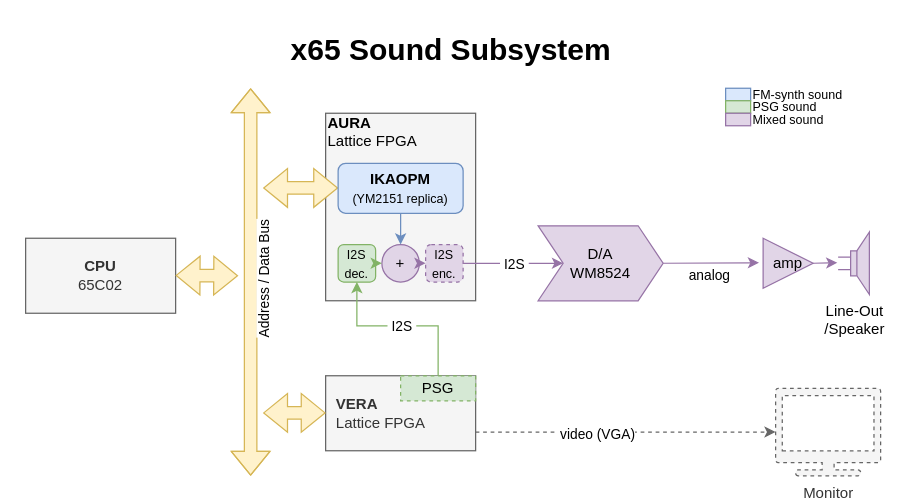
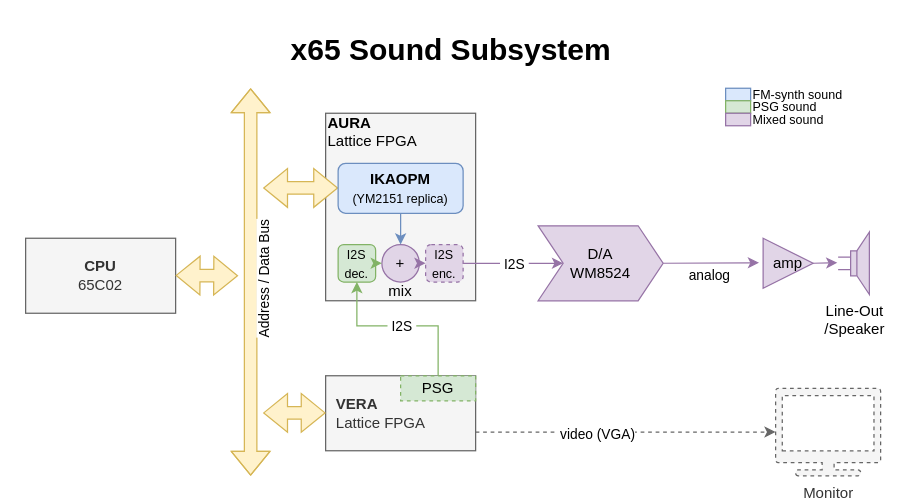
  <mxCell id="0" />
  <mxCell id="1" parent="0" />
  <mxCell id="2" value="" style="rounded=0;whiteSpace=wrap;html=1;align=left;fillColor=#f5f5f5;fontColor=#333333;strokeColor=#666666;" parent="1" vertex="1"><mxGeometry x="260" y="90" width="120" height="150" as="geometry" /></mxCell>
  <mxCell id="3" value="&amp;nbsp; &lt;b&gt;VERA&lt;/b&gt;&lt;br&gt;&amp;nbsp; Lattice FPGA" style="rounded=0;whiteSpace=wrap;html=1;align=left;fillColor=#f5f5f5;fontColor=#333333;strokeColor=#666666;" parent="1" vertex="1"><mxGeometry x="260" y="300" width="120" height="60" as="geometry" /></mxCell>
  <mxCell id="4" value="PSG" style="rounded=0;whiteSpace=wrap;html=1;fillColor=#d5e8d4;strokeColor=#82b366;dashed=1;" parent="1" vertex="1"><mxGeometry x="320" y="300" width="60" height="20" as="geometry" /></mxCell>
  <mxCell id="5" value="" style="endArrow=classic;html=1;rounded=0;exitX=1;exitY=0.75;exitDx=0;exitDy=0;fillColor=#f5f5f5;strokeColor=#666666;dashed=1;" parent="1" source="3" target="15" edge="1"><mxGeometry width="50" height="50" relative="1" as="geometry"><mxPoint x="390" y="390" as="sourcePoint" /><mxPoint x="640" y="340" as="targetPoint" /></mxGeometry></mxCell>
  <mxCell id="6" value="&amp;nbsp;video (VGA)" style="edgeLabel;html=1;align=center;verticalAlign=middle;resizable=0;points=[];" parent="5" vertex="1" connectable="0"><mxGeometry x="-0.21" y="-1" relative="1" as="geometry"><mxPoint as="offset" /></mxGeometry></mxCell>
  <mxCell id="7" value="D/A&lt;br&gt;WM8524" style="shape=step;perimeter=stepPerimeter;whiteSpace=wrap;html=1;fixedSize=1;size=20;fillColor=#e1d5e7;strokeColor=#9673a6;" parent="1" vertex="1"><mxGeometry x="430" y="180" width="100" height="60" as="geometry" /></mxCell>
  <mxCell id="8" value="" style="endArrow=classic;html=1;rounded=0;exitX=0.5;exitY=0;exitDx=0;exitDy=0;fillColor=#d5e8d4;strokeColor=#82b366;" parent="1" source="4" target="26" edge="1"><mxGeometry width="50" height="50" relative="1" as="geometry"><mxPoint x="320" y="280" as="sourcePoint" /><mxPoint x="350" y="200" as="targetPoint" /><Array as="points"><mxPoint x="350" y="260" /><mxPoint x="285" y="260" /></Array></mxGeometry></mxCell>
  <mxCell id="9" value="&amp;nbsp;I2S&amp;nbsp;" style="edgeLabel;html=1;align=center;verticalAlign=middle;resizable=0;points=[];" parent="8" vertex="1" connectable="0"><mxGeometry x="-0.356" relative="1" as="geometry"><mxPoint x="-25" as="offset" /></mxGeometry></mxCell>
  <mxCell id="10" value="+" style="ellipse;whiteSpace=wrap;html=1;aspect=fixed;fillColor=#e1d5e7;strokeColor=#9673a6;" parent="1" vertex="1"><mxGeometry x="305" y="195" width="30" height="30" as="geometry" /></mxCell>
  <mxCell id="11" value="" style="endArrow=classic;html=1;rounded=0;exitX=1;exitY=0.5;exitDx=0;exitDy=0;fillColor=#e1d5e7;strokeColor=#9673a6;entryX=-0.082;entryY=0.489;entryDx=0;entryDy=0;entryPerimeter=0;" parent="1" source="7" target="13" edge="1"><mxGeometry width="50" height="50" relative="1" as="geometry"><mxPoint x="440" y="270" as="sourcePoint" /><mxPoint x="540" y="230" as="targetPoint" /><Array as="points" /></mxGeometry></mxCell>
  <mxCell id="12" value="&amp;nbsp;analog&amp;nbsp;" style="edgeLabel;html=1;align=center;verticalAlign=middle;resizable=0;points=[];" parent="11" vertex="1" connectable="0"><mxGeometry x="-0.448" y="-1" relative="1" as="geometry"><mxPoint x="15" y="9" as="offset" /></mxGeometry></mxCell>
  <mxCell id="13" value="amp" style="triangle;whiteSpace=wrap;html=1;fillColor=#e1d5e7;strokeColor=#9673a6;" parent="1" vertex="1"><mxGeometry x="610" y="190" width="40" height="40" as="geometry" /></mxCell>
  <mxCell id="14" value="Line-Out &lt;br&gt;/Speaker" style="pointerEvents=1;verticalLabelPosition=bottom;shadow=0;dashed=0;align=center;html=1;verticalAlign=top;shape=mxgraph.electrical.electro-mechanical.loudspeaker;fillColor=#e1d5e7;strokeColor=#9673a6;" parent="1" vertex="1"><mxGeometry x="670" y="185" width="25" height="50" as="geometry" /></mxCell>
  <mxCell id="15" value="Monitor" style="sketch=0;pointerEvents=1;shadow=0;dashed=1;html=1;strokeColor=#666666;fillColor=#f5f5f5;labelPosition=center;verticalLabelPosition=bottom;verticalAlign=top;outlineConnect=0;align=center;shape=mxgraph.office.devices.tv;fontColor=#333333;" parent="1" vertex="1"><mxGeometry x="620" y="310" width="84" height="70" as="geometry" /></mxCell>
  <mxCell id="16" value="" style="endArrow=classic;html=1;rounded=0;exitX=1;exitY=0.5;exitDx=0;exitDy=0;entryX=-0.025;entryY=0.492;entryDx=0;entryDy=0;entryPerimeter=0;fillColor=#e1d5e7;strokeColor=#9673a6;" parent="1" source="13" target="14" edge="1"><mxGeometry width="50" height="50" relative="1" as="geometry"><mxPoint x="590" y="380" as="sourcePoint" /><mxPoint x="640" y="330" as="targetPoint" /></mxGeometry></mxCell>
  <mxCell id="17" value="&lt;b&gt;CPU&lt;/b&gt;&lt;br&gt;65C02" style="rounded=0;whiteSpace=wrap;html=1;fillColor=#f5f5f5;fontColor=#333333;strokeColor=#666666;" parent="1" vertex="1"><mxGeometry x="20" y="190" width="120" height="60" as="geometry" /></mxCell>
  <mxCell id="18" value="" style="shape=flexArrow;endArrow=classic;startArrow=classic;html=1;rounded=0;fillColor=#fff2cc;strokeColor=#d6b656;" parent="1" edge="1"><mxGeometry width="100" height="100" relative="1" as="geometry"><mxPoint x="200" y="380" as="sourcePoint" /><mxPoint x="200" y="70" as="targetPoint" /><Array as="points"><mxPoint x="200" y="220" /></Array></mxGeometry></mxCell>
  <mxCell id="19" value="Address / Data Bus" style="edgeLabel;html=1;align=center;verticalAlign=middle;resizable=0;points=[];rotation=-90;" parent="18" vertex="1" connectable="0"><mxGeometry x="-0.041" y="-8" relative="1" as="geometry"><mxPoint x="2" y="-7" as="offset" /></mxGeometry></mxCell>
  <mxCell id="20" value="" style="shape=flexArrow;endArrow=classic;startArrow=classic;html=1;rounded=0;entryX=0;entryY=0.5;entryDx=0;entryDy=0;fillColor=#fff2cc;strokeColor=#d6b656;" parent="1" edge="1"><mxGeometry width="100" height="100" relative="1" as="geometry"><mxPoint x="210" y="149.76" as="sourcePoint" /><mxPoint x="270" y="149.76" as="targetPoint" /></mxGeometry></mxCell>
  <mxCell id="21" value="" style="shape=flexArrow;endArrow=classic;startArrow=classic;html=1;rounded=0;entryX=0;entryY=0.5;entryDx=0;entryDy=0;fillColor=#fff2cc;strokeColor=#d6b656;" parent="1" edge="1"><mxGeometry width="100" height="100" relative="1" as="geometry"><mxPoint x="210" y="329.71" as="sourcePoint" /><mxPoint x="260" y="329.71" as="targetPoint" /></mxGeometry></mxCell>
  <mxCell id="22" value="" style="shape=flexArrow;endArrow=classic;startArrow=classic;html=1;rounded=0;fillColor=#fff2cc;strokeColor=#d6b656;" parent="1" edge="1"><mxGeometry width="100" height="100" relative="1" as="geometry"><mxPoint x="140" y="219.71" as="sourcePoint" /><mxPoint x="190" y="220" as="targetPoint" /></mxGeometry></mxCell>
  <mxCell id="23" value="x65 Sound Subsystem" style="text;strokeColor=none;fillColor=none;html=1;fontSize=24;fontStyle=1;verticalAlign=middle;align=center;" parent="1" vertex="1"><mxGeometry x="160" y="20" width="400" height="40" as="geometry" /></mxCell>
  <mxCell id="24" value="&lt;b&gt;AURA&lt;br&gt;&lt;/b&gt;Lattice FPGA" style="text;html=1;strokeColor=none;fillColor=none;align=left;verticalAlign=middle;whiteSpace=wrap;rounded=0;" parent="1" vertex="1"><mxGeometry x="260" y="90" width="110" height="30" as="geometry" /></mxCell>
  <mxCell id="25" value="&lt;b&gt;IKAOPM&lt;br&gt;&lt;/b&gt;&lt;font style=&quot;font-size: 10px;&quot;&gt;(YM2151 replica)&lt;/font&gt;" style="rounded=1;whiteSpace=wrap;html=1;fillColor=#dae8fc;strokeColor=#6c8ebf;" parent="1" vertex="1"><mxGeometry x="270" y="130" width="100" height="40" as="geometry" /></mxCell>
  <mxCell id="26" value="&lt;font style=&quot;font-size: 10px;&quot;&gt;I2S dec.&lt;/font&gt;" style="rounded=1;whiteSpace=wrap;html=1;fillColor=#d5e8d4;strokeColor=#82b366;" parent="1" vertex="1"><mxGeometry x="270" y="195" width="30" height="30" as="geometry" /></mxCell>
  <mxCell id="27" value="&lt;font style=&quot;font-size: 10px;&quot;&gt;I2S enc.&lt;/font&gt;" style="rounded=1;whiteSpace=wrap;html=1;fillColor=#e1d5e7;strokeColor=#9673a6;dashed=1;" parent="1" vertex="1"><mxGeometry x="340" y="195" width="30" height="30" as="geometry" /></mxCell>
  <mxCell id="28" value="" style="endArrow=classic;html=1;rounded=0;exitX=1;exitY=0.5;exitDx=0;exitDy=0;fillColor=#d5e8d4;strokeColor=#82b366;" parent="1" source="26" target="10" edge="1"><mxGeometry width="50" height="50" relative="1" as="geometry"><mxPoint x="320" y="210" as="sourcePoint" /><mxPoint x="370" y="160" as="targetPoint" /></mxGeometry></mxCell>
  <mxCell id="29" value="" style="endArrow=classic;html=1;rounded=0;fillColor=#e1d5e7;strokeColor=#9673a6;" parent="1" source="10" target="27" edge="1"><mxGeometry width="50" height="50" relative="1" as="geometry"><mxPoint x="320" y="210" as="sourcePoint" /><mxPoint x="370" y="160" as="targetPoint" /></mxGeometry></mxCell>
  <mxCell id="30" value="" style="endArrow=classic;html=1;rounded=0;exitX=0.5;exitY=1;exitDx=0;exitDy=0;fillColor=#dae8fc;strokeColor=#6c8ebf;" parent="1" source="25" target="10" edge="1"><mxGeometry width="50" height="50" relative="1" as="geometry"><mxPoint x="320" y="210" as="sourcePoint" /><mxPoint x="370" y="160" as="targetPoint" /></mxGeometry></mxCell>
+ <mxCell id="31" value="mix" style="text;html=1;strokeColor=none;fillColor=none;align=center;verticalAlign=middle;whiteSpace=wrap;rounded=0;" parent="1" vertex="1"><mxGeometry x="300" y="225" width="40" height="15" as="geometry" /></mxCell>
  <mxCell id="32" value="" style="endArrow=classic;html=1;rounded=0;exitX=1;exitY=0.5;exitDx=0;exitDy=0;entryX=0;entryY=0.5;entryDx=0;entryDy=0;fillColor=#e1d5e7;strokeColor=#9673a6;" parent="1" source="27" target="7" edge="1"><mxGeometry width="50" height="50" relative="1" as="geometry"><mxPoint x="320" y="210" as="sourcePoint" /><mxPoint x="370" y="160" as="targetPoint" /></mxGeometry></mxCell>
  <mxCell id="33" value="&amp;nbsp;I2S&amp;nbsp;" style="edgeLabel;html=1;align=center;verticalAlign=middle;resizable=0;points=[];" parent="32" vertex="1" connectable="0"><mxGeometry x="-0.354" y="1" relative="1" as="geometry"><mxPoint x="14" y="1" as="offset" /></mxGeometry></mxCell>
  <mxCell id="34" value="" style="rounded=0;whiteSpace=wrap;html=1;fillColor=#dae8fc;strokeColor=#6c8ebf;" vertex="1" parent="1"><mxGeometry x="580" y="70" width="20" height="10" as="geometry" /></mxCell>
  <mxCell id="35" value="FM-synth sound" style="text;html=1;strokeColor=none;fillColor=none;align=left;verticalAlign=middle;whiteSpace=wrap;rounded=0;fontSize=10;" vertex="1" parent="1"><mxGeometry x="600" y="70" width="110" height="10" as="geometry" /></mxCell>
  <mxCell id="36" value="" style="rounded=0;whiteSpace=wrap;html=1;fillColor=#d5e8d4;strokeColor=#82b366;" vertex="1" parent="1"><mxGeometry x="580" y="80" width="20" height="10" as="geometry" /></mxCell>
  <mxCell id="37" value="PSG sound" style="text;html=1;strokeColor=none;fillColor=none;align=left;verticalAlign=middle;whiteSpace=wrap;rounded=0;fontSize=10;" vertex="1" parent="1"><mxGeometry x="600" y="80" width="110" height="10" as="geometry" /></mxCell>
  <mxCell id="38" value="" style="rounded=0;whiteSpace=wrap;html=1;fillColor=#e1d5e7;strokeColor=#9673a6;" vertex="1" parent="1"><mxGeometry x="580" y="90" width="20" height="10" as="geometry" /></mxCell>
  <mxCell id="39" value="Mixed sound" style="text;html=1;strokeColor=none;fillColor=none;align=left;verticalAlign=middle;whiteSpace=wrap;rounded=0;fontSize=10;" vertex="1" parent="1"><mxGeometry x="600" y="90" width="110" height="10" as="geometry" /></mxCell>
